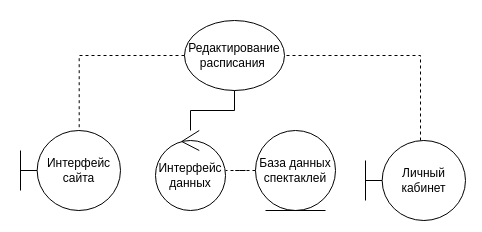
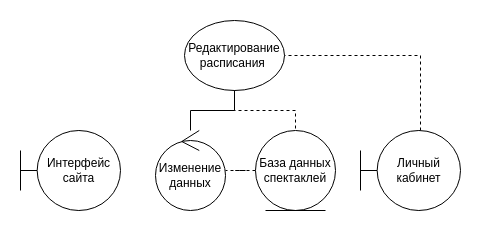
  <mxCell id="0" />
  <mxCell id="1" parent="0" />
- <mxCell id="2" style="edgeStyle=orthogonalEdgeStyle;rounded=0;orthogonalLoop=1;jettySize=auto;html=1;entryX=0.587;entryY=-0.012;entryDx=0;entryDy=0;entryPerimeter=0;endArrow=none;endFill=0;dashed=1;" edge="1" parent="1" source="4" target="5"><mxGeometry relative="1" as="geometry" /></mxCell>
+ <mxCell id="2" style="edgeStyle=orthogonalEdgeStyle;rounded=0;orthogonalLoop=1;jettySize=auto;html=1;endArrow=none;endFill=0;dashed=1;" edge="1" parent="1" source="4" target="7"><mxGeometry relative="1" as="geometry" /></mxCell>
  <mxCell id="3" value="" style="edgeStyle=orthogonalEdgeStyle;rounded=0;orthogonalLoop=1;jettySize=auto;html=1;dashed=0;endArrow=none;endFill=0;" edge="1" parent="1" source="4" target="8"><mxGeometry relative="1" as="geometry" /></mxCell>
  <mxCell id="4" value="Редактирование расписания&amp;nbsp;" style="ellipse;whiteSpace=wrap;html=1;fillColor=none;" vertex="1" parent="1"><mxGeometry x="184" y="20" width="100" height="70" as="geometry" /></mxCell>
  <mxCell id="5" value="Интерфейс сайта" style="shape=umlBoundary;whiteSpace=wrap;html=1;" vertex="1" parent="1"><mxGeometry x="20" y="130" width="100" height="80" as="geometry" /></mxCell>
  <mxCell id="6" value="" style="edgeStyle=orthogonalEdgeStyle;rounded=0;orthogonalLoop=1;jettySize=auto;html=1;dashed=1;endArrow=none;endFill=0;" edge="1" parent="1" source="7" target="8"><mxGeometry relative="1" as="geometry" /></mxCell>
  <mxCell id="7" value="База данных спектаклей" style="ellipse;shape=umlEntity;whiteSpace=wrap;html=1;" vertex="1" parent="1"><mxGeometry x="255" y="130" width="80" height="80" as="geometry" /></mxCell>
- <mxCell id="8" value="Интерфейс данных" style="ellipse;shape=umlControl;whiteSpace=wrap;html=1;" vertex="1" parent="1"><mxGeometry x="155" y="130" width="70" height="80" as="geometry" /></mxCell>
+ <mxCell id="8" value="Изменение данных" style="ellipse;shape=umlControl;whiteSpace=wrap;html=1;" vertex="1" parent="1"><mxGeometry x="155" y="130" width="70" height="80" as="geometry" /></mxCell>
  <mxCell id="9" style="edgeStyle=orthogonalEdgeStyle;rounded=0;orthogonalLoop=1;jettySize=auto;html=1;entryX=1;entryY=0.5;entryDx=0;entryDy=0;dashed=1;endArrow=none;endFill=0;" edge="1" parent="1" source="10" target="4"><mxGeometry relative="1" as="geometry"><Array as="points"><mxPoint x="420" y="55" /></Array></mxGeometry></mxCell>
- <mxCell id="10" value="Личный кабинет" style="shape=umlBoundary;whiteSpace=wrap;html=1;" vertex="1" parent="1"><mxGeometry x="365" y="140" width="100" height="80" as="geometry" /></mxCell>
+ <mxCell id="10" value="Личный кабинет" style="shape=umlBoundary;whiteSpace=wrap;html=1;" vertex="1" parent="1"><mxGeometry x="360" y="130" width="100" height="80" as="geometry" /></mxCell>
